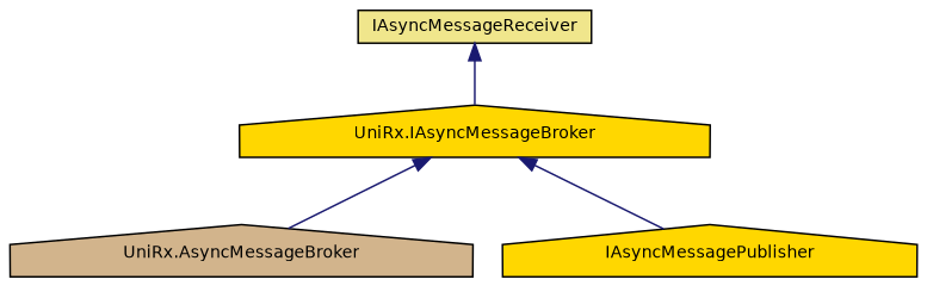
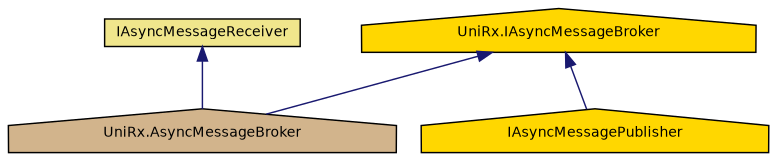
  digraph {
    node [color=black fillcolor=gold fontname=Helvetica fontsize=10 shape=house style=filled]
    edge [color=midnightblue dir=back fontname=Helvetica fontsize=10 labelfontname=Helvetica labelfontsize=10 style=solid]
    n1 [fontcolor=black height=0.2 label="UniRx.IAsyncMessageBroker" width=0.4]
    n2 [fillcolor=tan height=0.2 label="UniRx.AsyncMessageBroker" width=0.4]
    n3 [height=0.2 label=IAsyncMessagePublisher width=0.4]
    n4 [fillcolor=khaki height=0.2 label=IAsyncMessageReceiver shape=box width=0.4]
    n1 -> n2
    n1 -> n3
-   n4 -> n1
+   n4 -> n2
  }
